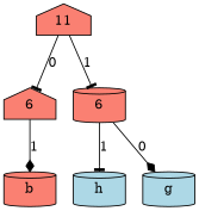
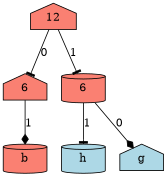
  digraph {
    fontname="DejaVu Serif"
    node [fillcolor=salmon fontname="DejaVu Serif" shape=cylinder style=filled]
    edge [arrowhead=tee fontname="DejaVu Serif"]
    n1 [fillcolor=lightblue label=h]
-   n2 [fillcolor=lightblue label=g]
+   n2 [fillcolor=lightblue label=g shape=house]
    n3 [label=b]
-   n4 [label=11 shape=house]
+   n4 [label=12 shape=house]
    n5 [label=6 shape=house]
    n6 [label=6]
    n4 -> n5 [label=0]
    n4 -> n6 [label=1]
    n5 -> n3 [arrowhead=diamond label=1]
    n6 -> n1 [label=1]
    n6 -> n2 [arrowhead=diamond label=0]
  }
